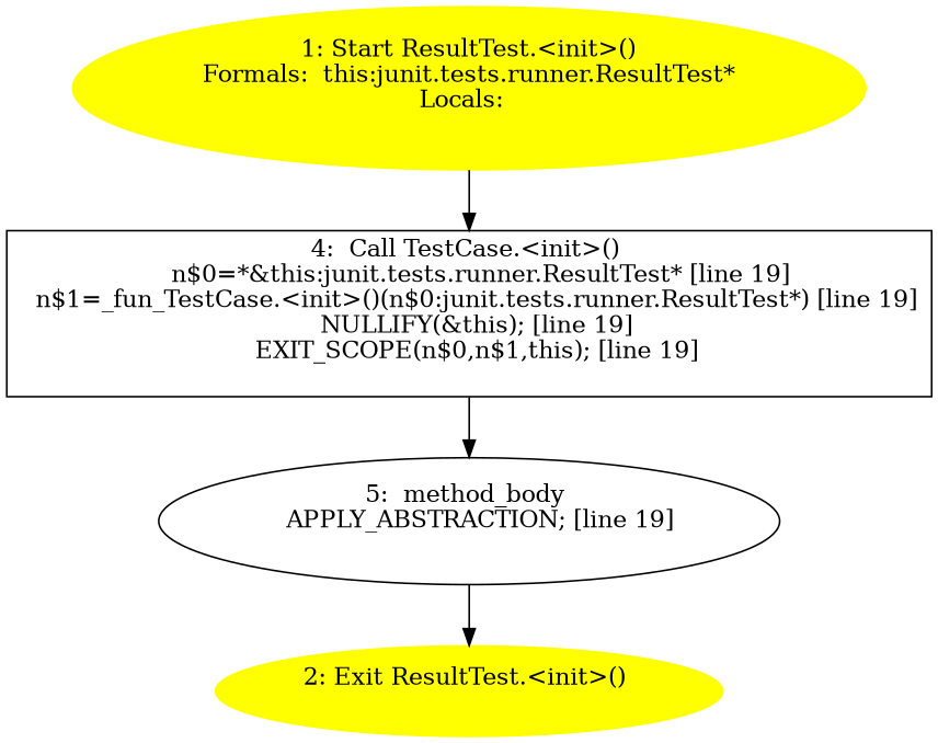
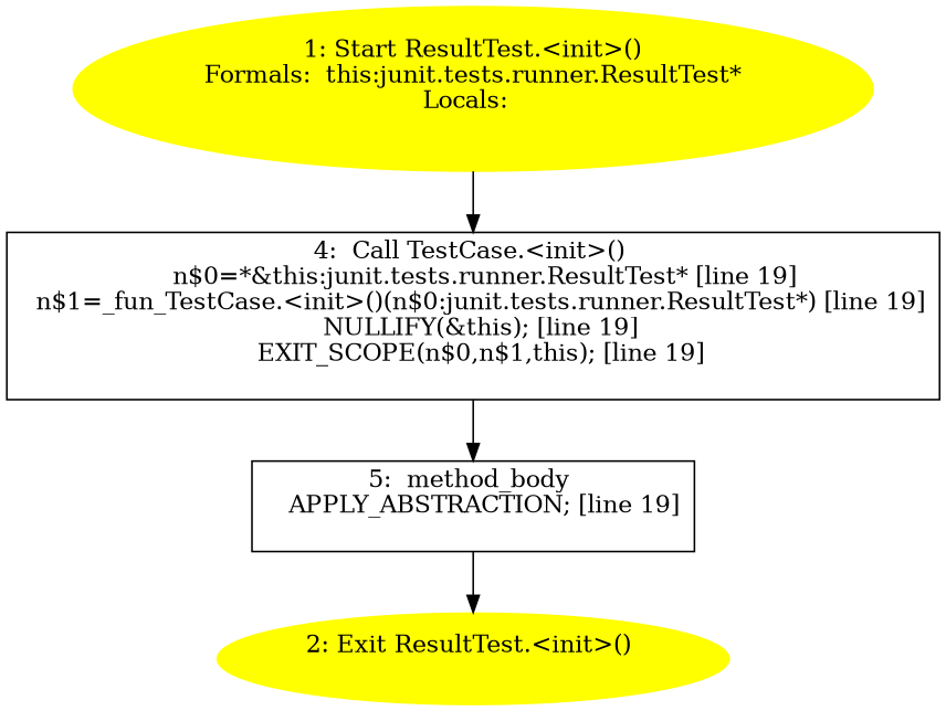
  digraph {
    n1 [color=yellow label="1: Start ResultTest.<init>()\nFormals:  this:junit.tests.runner.ResultTest*\nLocals:  \n  " style=filled]
    n2 [label="4:  Call TestCase.<init>() \n   n$0=*&this:junit.tests.runner.ResultTest* [line 19]\n  n$1=_fun_TestCase.<init>()(n$0:junit.tests.runner.ResultTest*) [line 19]\n  NULLIFY(&this); [line 19]\n  EXIT_SCOPE(n$0,n$1,this); [line 19]\n " shape=box]
-   n3 [label="5:  method_body \n   APPLY_ABSTRACTION; [line 19]\n " shape=ellipse]
+   n3 [label="5:  method_body \n   APPLY_ABSTRACTION; [line 19]\n " shape=box]
    n4 [color=yellow label="2: Exit ResultTest.<init>() \n  " style=filled]
    n1 -> n2
    n2 -> n3
    n3 -> n4
  }
